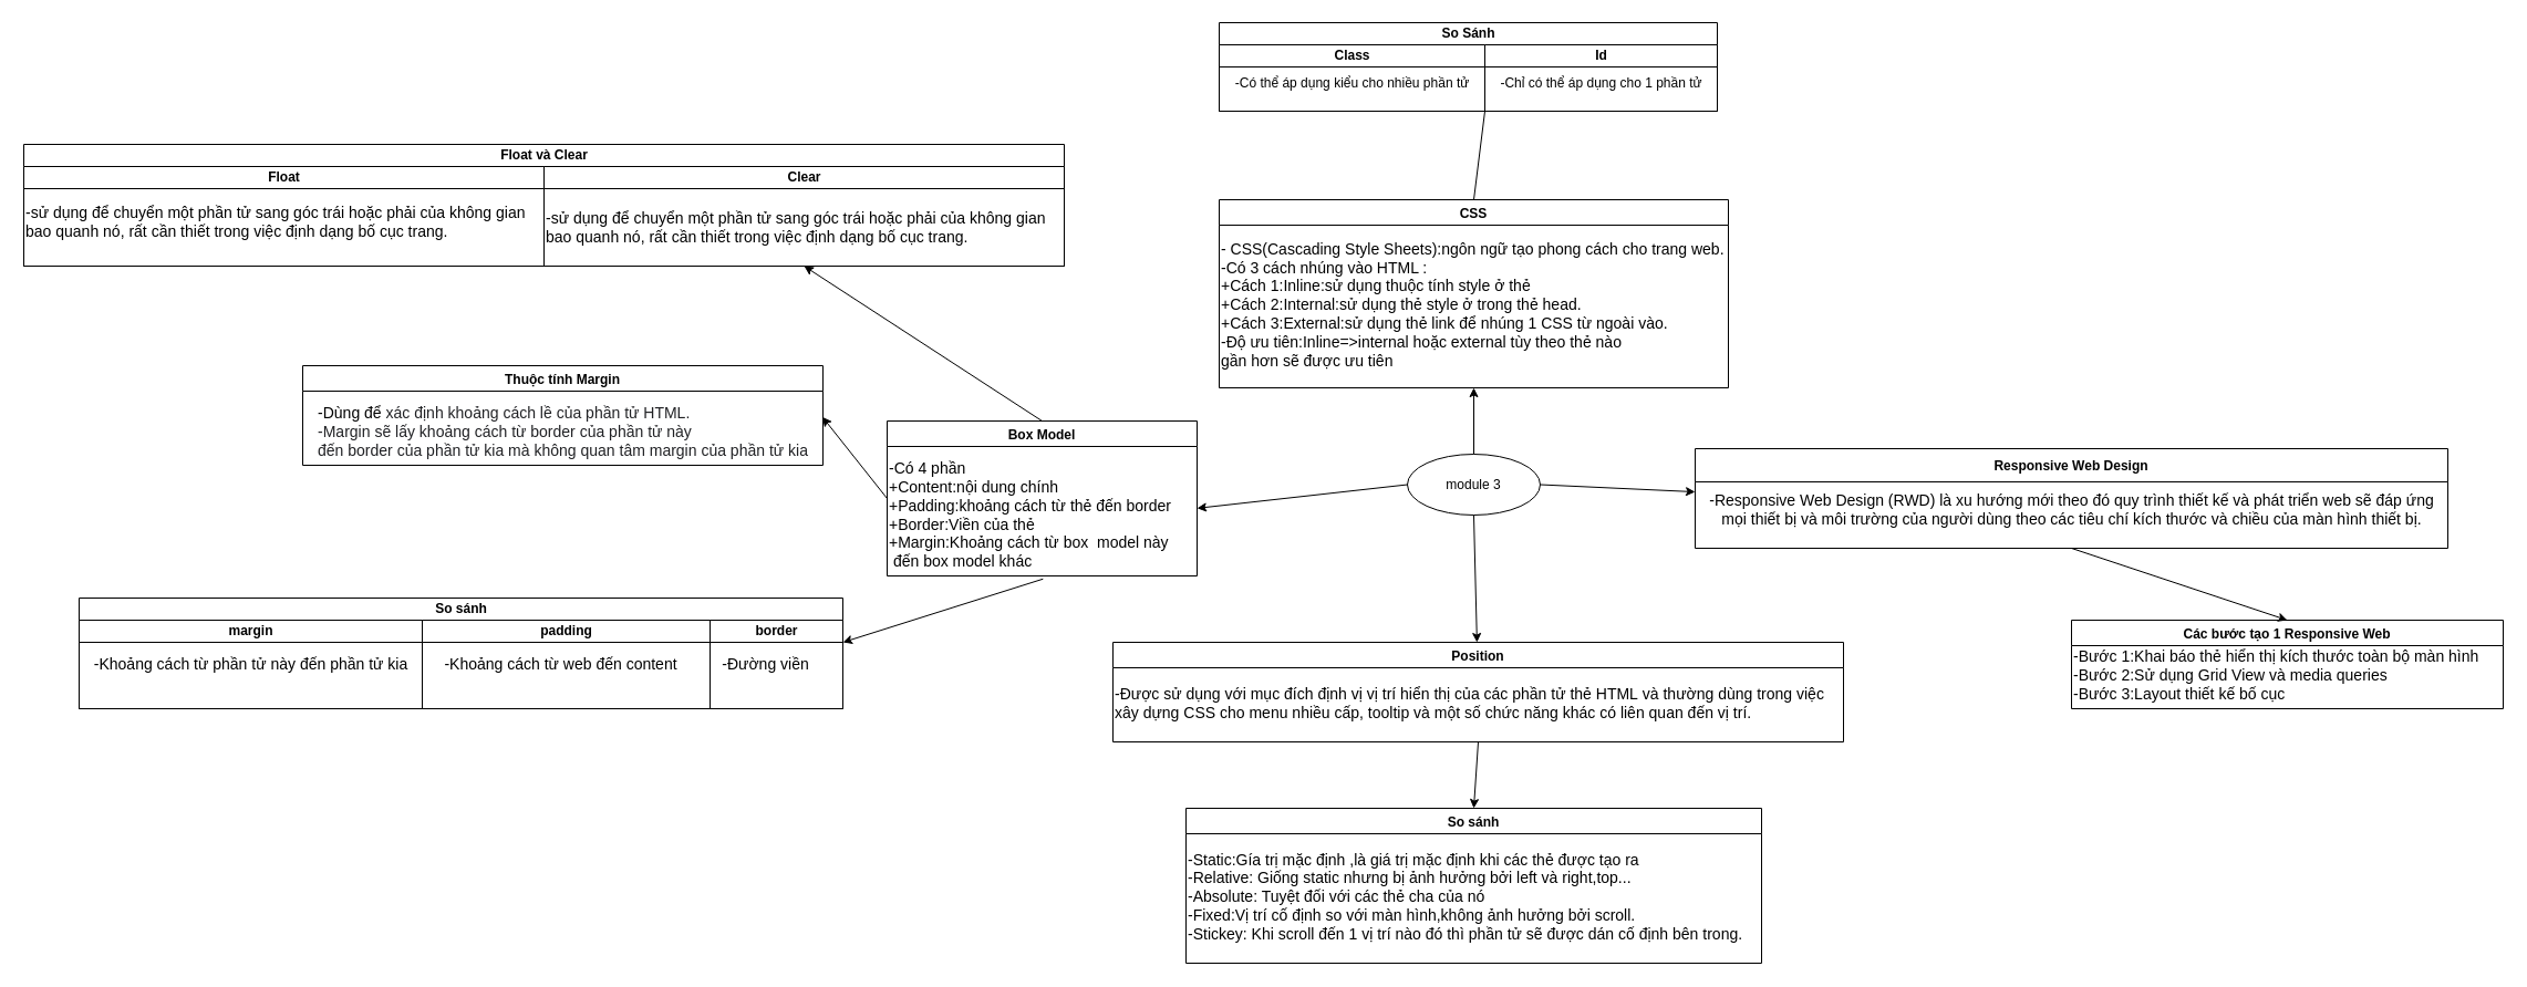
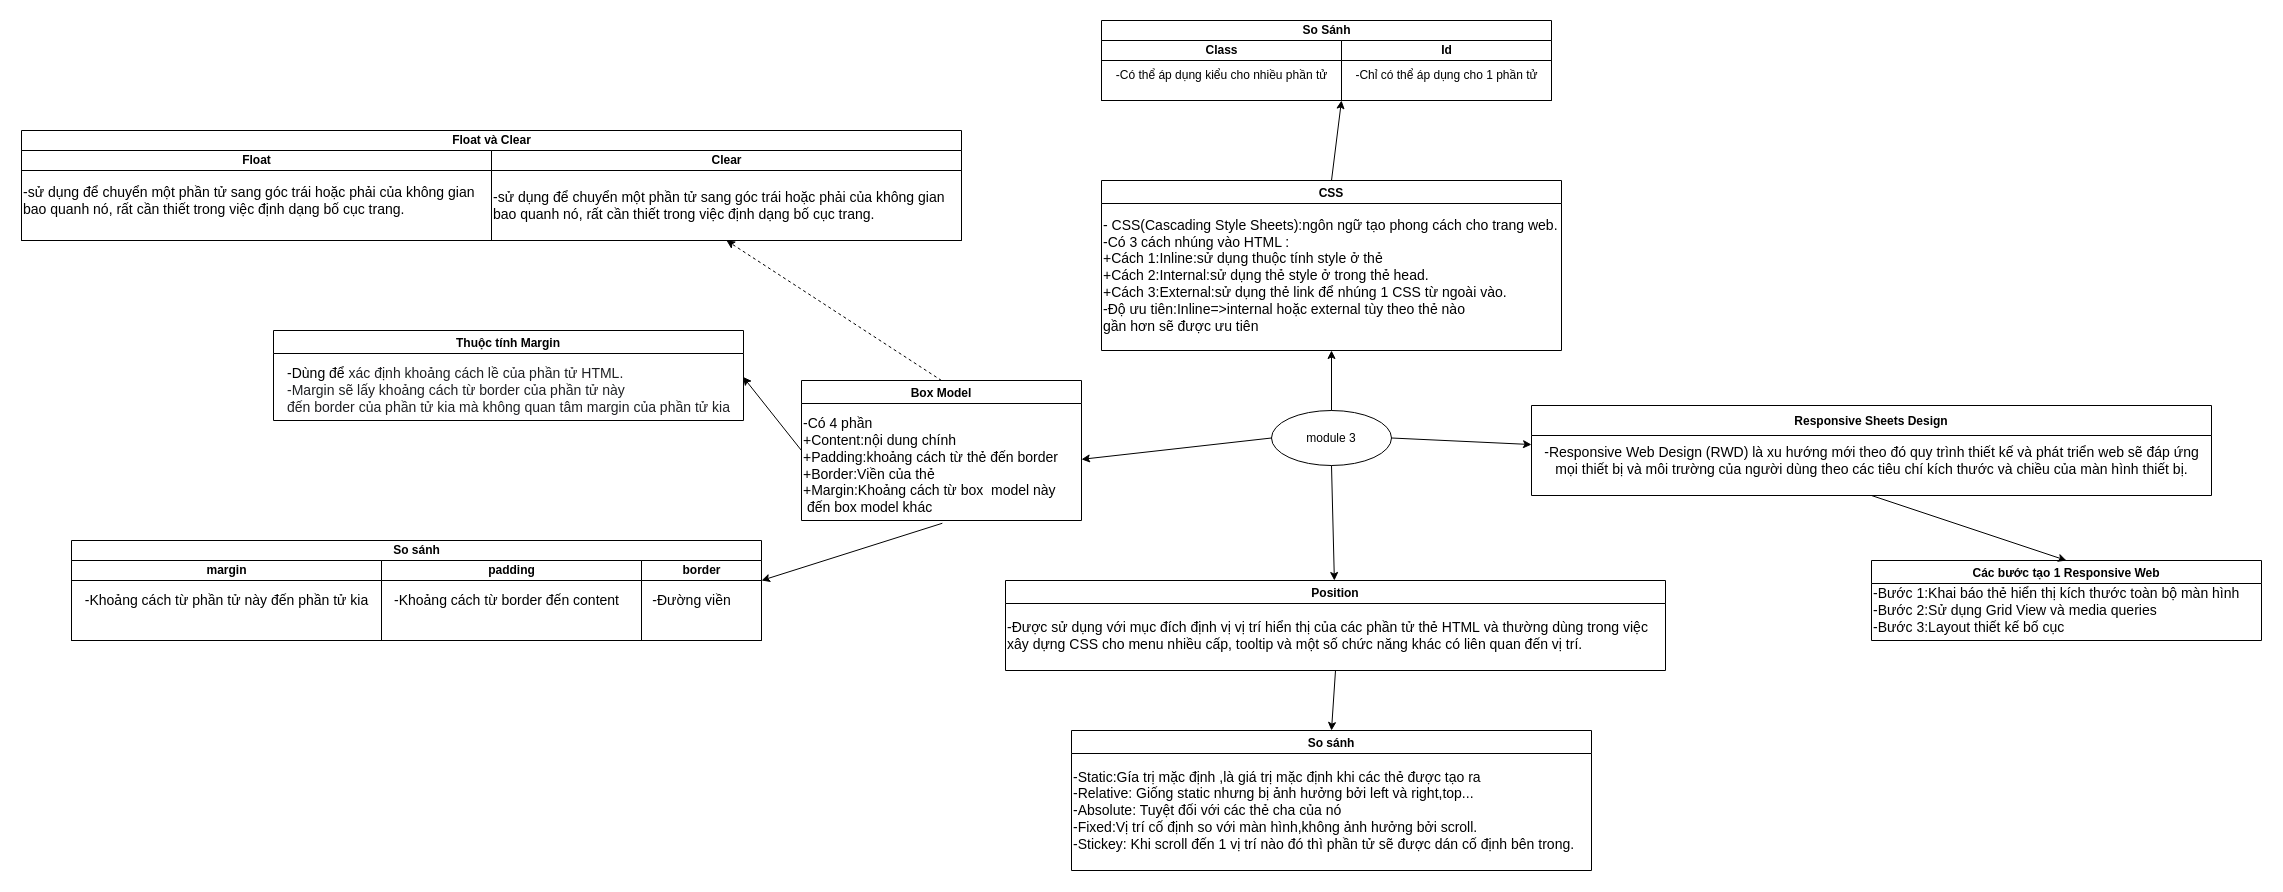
  <mxCell id="0" />
  <mxCell id="1" parent="0" />
  <mxCell id="2" value="module 3" style="ellipse;whiteSpace=wrap;html=1;" vertex="1" parent="1"><mxGeometry x="1271" y="410" width="120" height="55" as="geometry" /></mxCell>
  <mxCell id="3" value="CSS" style="swimlane;" vertex="1" parent="1"><mxGeometry x="1101" y="180" width="460" height="170" as="geometry" /></mxCell>
  <mxCell id="4" value="&lt;font style=&quot;font-size: 14px;&quot;&gt;- CSS(Cascading Style Sheets):ngôn ngữ tạo phong cách cho trang web.&lt;br&gt;-Có 3 cách nhúng vào HTML :&lt;br&gt;+Cách 1:Inline:sử dụng thuộc tính style ở thẻ&lt;br&gt;+Cách 2:Internal:sử dụng thẻ style ở trong thẻ head.&lt;br&gt;+Cách 3:External:sử dụng thẻ link để nhúng 1 CSS từ ngoài vào.&lt;br&gt;-Độ ưu tiên:Inline=&amp;gt;internal hoặc external tùy theo thẻ nào &lt;br&gt;gần hơn sẽ được ưu tiên&lt;/font&gt;" style="text;html=1;align=left;verticalAlign=middle;resizable=0;points=[];autosize=1;strokeColor=none;fillColor=none;" vertex="1" parent="3"><mxGeometry y="30" width="480" height="130" as="geometry" /></mxCell>
  <mxCell id="5" value="So Sánh" style="swimlane;childLayout=stackLayout;resizeParent=1;resizeParentMax=0;startSize=20;html=1;" vertex="1" parent="1"><mxGeometry x="1101" y="20" width="450" height="80" as="geometry" /></mxCell>
  <mxCell id="6" value="Class" style="swimlane;startSize=20;html=1;" vertex="1" parent="5"><mxGeometry y="20" width="240" height="60" as="geometry" /></mxCell>
  <mxCell id="7" value="-Có thể áp dụng kiểu cho nhiều phần tử" style="text;html=1;align=center;verticalAlign=middle;resizable=0;points=[];autosize=1;strokeColor=none;fillColor=none;" vertex="1" parent="6"><mxGeometry x="-4.547e-13" y="20" width="240" height="30" as="geometry" /></mxCell>
  <mxCell id="8" value="Id" style="swimlane;startSize=20;html=1;" vertex="1" parent="5"><mxGeometry x="240" y="20" width="210" height="60" as="geometry" /></mxCell>
  <mxCell id="9" value="-Chỉ có thể áp dụng cho 1 phần tử&lt;br&gt;" style="text;html=1;align=center;verticalAlign=middle;resizable=0;points=[];autosize=1;strokeColor=none;fillColor=none;" vertex="1" parent="8"><mxGeometry y="20" width="210" height="30" as="geometry" /></mxCell>
  <mxCell id="10" value="Box Model" style="swimlane;" vertex="1" parent="1"><mxGeometry x="801" y="380" width="280" height="140" as="geometry" /></mxCell>
  <mxCell id="11" value="&lt;font style=&quot;font-size: 14px;&quot;&gt;-Có 4 phần&lt;br&gt;+Content:nội dung chính&lt;br&gt;+Padding:khoảng cách từ thẻ đến border&lt;br&gt;+Border:Viền của thẻ&lt;br&gt;+Margin:Khoảng cách từ box&amp;nbsp; model này&lt;br&gt;&amp;nbsp;đến box model khác&lt;/font&gt;" style="text;html=1;align=left;verticalAlign=middle;resizable=0;points=[];autosize=1;strokeColor=none;fillColor=none;" vertex="1" parent="10"><mxGeometry y="30" width="280" height="110" as="geometry" /></mxCell>
  <mxCell id="12" value="Thuộc tính Margin" style="swimlane;" vertex="1" parent="1"><mxGeometry x="273" y="330" width="470" height="90" as="geometry" /></mxCell>
  <mxCell id="13" value="&lt;div style=&quot;text-align: left;&quot;&gt;&lt;font style=&quot;font-size: 14px;&quot;&gt;&lt;span style=&quot;background-color: initial;&quot;&gt;-Dùng để &lt;/span&gt;&lt;font style=&quot;&quot; face=&quot;Google Sans, arial, sans-serif&quot; color=&quot;#202124&quot;&gt;&lt;span style=&quot;background-color: rgb(255, 255, 255);&quot;&gt;xác định khoảng cách lề của phần tử HTML.&lt;/span&gt;&lt;/font&gt;&lt;/font&gt;&lt;/div&gt;&lt;div style=&quot;text-align: left;&quot;&gt;&lt;font face=&quot;Google Sans, arial, sans-serif&quot; color=&quot;#202124&quot;&gt;&lt;span style=&quot;font-size: 14px; background-color: rgb(255, 255, 255);&quot;&gt;-Margin sẽ lấy khoảng cách từ border của phần tử này&amp;nbsp;&lt;/span&gt;&lt;/font&gt;&lt;/div&gt;&lt;div style=&quot;text-align: left;&quot;&gt;&lt;font face=&quot;Google Sans, arial, sans-serif&quot; color=&quot;#202124&quot;&gt;&lt;span style=&quot;font-size: 14px; background-color: rgb(255, 255, 255);&quot;&gt;đến border của phần tử kia mà không quan tâm margin của phần tử kia&lt;/span&gt;&lt;/font&gt;&lt;/div&gt;" style="text;html=1;align=center;verticalAlign=middle;resizable=0;points=[];autosize=1;strokeColor=none;fillColor=none;" vertex="1" parent="12"><mxGeometry y="30" width="470" height="60" as="geometry" /></mxCell>
  <mxCell id="14" value="So sánh" style="swimlane;childLayout=stackLayout;resizeParent=1;resizeParentMax=0;startSize=20;html=1;" vertex="1" parent="1"><mxGeometry x="71" y="540" width="690" height="100" as="geometry" /></mxCell>
  <mxCell id="15" value="margin" style="swimlane;startSize=20;html=1;" vertex="1" parent="14"><mxGeometry y="20" width="310" height="80" as="geometry" /></mxCell>
  <mxCell id="16" value="&lt;font style=&quot;font-size: 14px;&quot;&gt;-Khoảng cách từ phần tử này đến phần tử kia&lt;/font&gt;" style="text;html=1;align=center;verticalAlign=middle;resizable=0;points=[];autosize=1;strokeColor=none;fillColor=none;" vertex="1" parent="15"><mxGeometry x="-4.547e-13" y="25" width="310" height="30" as="geometry" /></mxCell>
  <mxCell id="17" value="padding" style="swimlane;startSize=20;html=1;" vertex="1" parent="14"><mxGeometry x="310" y="20" width="260" height="80" as="geometry" /></mxCell>
- <mxCell id="18" value="&lt;font style=&quot;font-size: 14px;&quot;&gt;-Khoảng cách từ web đến content&lt;/font&gt;" style="text;html=1;align=center;verticalAlign=middle;resizable=0;points=[];autosize=1;strokeColor=none;fillColor=none;" vertex="1" parent="17"><mxGeometry y="25" width="250" height="30" as="geometry" /></mxCell>
+ <mxCell id="18" value="&lt;font style=&quot;font-size: 14px;&quot;&gt;-Khoảng cách từ border đến content&lt;/font&gt;" style="text;html=1;align=center;verticalAlign=middle;resizable=0;points=[];autosize=1;strokeColor=none;fillColor=none;" vertex="1" parent="17"><mxGeometry y="25" width="250" height="30" as="geometry" /></mxCell>
  <mxCell id="19" value="border" style="swimlane;startSize=20;html=1;" vertex="1" parent="14"><mxGeometry x="570" y="20" width="120" height="80" as="geometry" /></mxCell>
  <mxCell id="20" value="&lt;font style=&quot;font-size: 14px;&quot;&gt;-Đường viền&lt;/font&gt;" style="text;html=1;align=center;verticalAlign=middle;resizable=0;points=[];autosize=1;strokeColor=none;fillColor=none;" vertex="1" parent="19"><mxGeometry y="25" width="100" height="30" as="geometry" /></mxCell>
  <mxCell id="21" value="Float và Clear" style="swimlane;childLayout=stackLayout;resizeParent=1;resizeParentMax=0;startSize=20;html=1;" vertex="1" parent="1"><mxGeometry x="21" y="130" width="940.0" height="110" as="geometry" /></mxCell>
  <mxCell id="22" value="Float" style="swimlane;startSize=20;html=1;" vertex="1" parent="21"><mxGeometry y="20" width="470.0" height="90" as="geometry" /></mxCell>
  <mxCell id="23" value="&lt;font style=&quot;font-size: 14px;&quot;&gt;-sử dụng để chuyển một phần tử sang góc trái hoặc phải của không gian &lt;br&gt;bao quanh nó,&amp;nbsp;rất cần thiết trong việc định dạng bố cục trang.&lt;/font&gt;" style="text;html=1;align=left;verticalAlign=middle;resizable=0;points=[];autosize=1;strokeColor=none;fillColor=none;" vertex="1" parent="22"><mxGeometry x="-4.547e-13" y="25" width="470" height="50" as="geometry" /></mxCell>
  <mxCell id="24" value="Clear" style="swimlane;startSize=20;html=1;" vertex="1" parent="21"><mxGeometry x="470.0" y="20" width="470" height="90" as="geometry" /></mxCell>
  <mxCell id="25" value="&lt;font style=&quot;font-size: 14px;&quot;&gt;-sử dụng để chuyển một phần tử sang góc trái hoặc phải của không gian &lt;br&gt;bao quanh nó, rất cần thiết trong việc định dạng bố cục trang.&lt;/font&gt;" style="text;html=1;align=left;verticalAlign=middle;resizable=0;points=[];autosize=1;strokeColor=none;fillColor=none;" vertex="1" parent="24"><mxGeometry y="30" width="470" height="50" as="geometry" /></mxCell>
- <mxCell id="26" value="Responsive Web Design" style="swimlane;startSize=30;" vertex="1" parent="1"><mxGeometry x="1531" y="405" width="680" height="90" as="geometry" /></mxCell>
+ <mxCell id="26" value="Responsive Sheets Design" style="swimlane;startSize=30;" vertex="1" parent="1"><mxGeometry x="1531" y="405" width="680" height="90" as="geometry" /></mxCell>
  <mxCell id="27" value="&lt;font style=&quot;font-size: 14px;&quot;&gt;-Responsive Web Design (RWD)&amp;nbsp;là xu hướng mới theo đó quy trình thiết kế và phát triển web sẽ đáp ứng &lt;br&gt;mọi thiết bị và môi trường của người dùng theo các tiêu chí kích thước và chiều của màn hình thiết bị.&lt;/font&gt;" style="text;html=1;align=center;verticalAlign=middle;resizable=0;points=[];autosize=1;strokeColor=none;fillColor=none;" vertex="1" parent="26"><mxGeometry y="30" width="680" height="50" as="geometry" /></mxCell>
  <mxCell id="28" value="Các bước tạo 1 Responsive Web" style="swimlane;" vertex="1" parent="1"><mxGeometry x="1871" y="560" width="390" height="80" as="geometry" /></mxCell>
  <mxCell id="29" value="&lt;font style=&quot;font-size: 14px;&quot;&gt;-Bước 1:Khai báo thẻ hiển thị kích thước toàn bộ màn hình&lt;br&gt;-Bước 2:Sử dụng Grid View và media queries&lt;br&gt;-Bước 3:Layout thiết kế bố cục&lt;/font&gt;" style="text;html=1;align=left;verticalAlign=middle;resizable=0;points=[];autosize=1;strokeColor=none;fillColor=none;" vertex="1" parent="28"><mxGeometry y="20" width="390" height="60" as="geometry" /></mxCell>
  <mxCell id="30" value="Position" style="swimlane;" vertex="1" parent="1"><mxGeometry x="1005" y="580" width="660" height="90" as="geometry" /></mxCell>
  <mxCell id="31" value="&lt;font style=&quot;font-size: 14px;&quot;&gt;-Được sử dụng với mục đích định vị vị trí hiển thị của các phần tử thẻ&amp;nbsp;HTML&amp;nbsp;và thường dùng trong việc &lt;br&gt;xây dựng CSS cho menu nhiều cấp, tooltip và một số chức năng khác có liên quan đến vị trí.&lt;/font&gt;" style="text;html=1;align=left;verticalAlign=middle;resizable=0;points=[];autosize=1;strokeColor=none;fillColor=none;" vertex="1" parent="30"><mxGeometry y="30" width="660" height="50" as="geometry" /></mxCell>
  <mxCell id="32" value="So sánh" style="swimlane;" vertex="1" parent="1"><mxGeometry x="1071" y="730" width="520" height="140" as="geometry" /></mxCell>
  <mxCell id="33" value="&lt;font style=&quot;font-size: 14px;&quot;&gt;-Static:Gía trị mặc định ,là giá trị mặc định khi các thẻ được tạo ra&lt;br&gt;-Relative: Giống static nhưng bị ảnh hưởng bởi left và right,top...&lt;br&gt;-Absolute: Tuyệt đối với các thẻ cha của nó&lt;br&gt;-Fixed:Vị trí cố định so với màn hình,không ảnh hưởng bởi scroll.&lt;br&gt;-Stickey: Khi scroll đến 1 vị trí nào đó thì phần tử sẽ được dán cố định bên trong.&lt;/font&gt;" style="text;html=1;align=left;verticalAlign=middle;resizable=0;points=[];autosize=1;strokeColor=none;fillColor=none;" vertex="1" parent="32"><mxGeometry y="30" width="520" height="100" as="geometry" /></mxCell>
  <mxCell id="34" value="" style="endArrow=classic;html=1;rounded=0;exitX=0.5;exitY=0;exitDx=0;exitDy=0;entryX=0.5;entryY=1;entryDx=0;entryDy=0;" edge="1" parent="1" source="2" target="3"><mxGeometry width="50" height="50" relative="1" as="geometry"><mxPoint x="1171" y="650" as="sourcePoint" /><mxPoint x="1221" y="600" as="targetPoint" /></mxGeometry></mxCell>
- <mxCell id="35" value="" style="endArrow=none;html=1;rounded=0;exitX=0.5;exitY=0;exitDx=0;exitDy=0;entryX=1;entryY=1;entryDx=0;entryDy=0;" edge="1" parent="1" source="3" target="6"><mxGeometry width="50" height="50" relative="1" as="geometry"><mxPoint x="1171" y="350" as="sourcePoint" /><mxPoint x="1221" y="300" as="targetPoint" /></mxGeometry></mxCell>
+ <mxCell id="35" value="" style="endArrow=classic;html=1;rounded=0;exitX=0.5;exitY=0;exitDx=0;exitDy=0;entryX=1;entryY=1;entryDx=0;entryDy=0;" edge="1" parent="1" source="3" target="6"><mxGeometry width="50" height="50" relative="1" as="geometry"><mxPoint x="1171" y="350" as="sourcePoint" /><mxPoint x="1221" y="300" as="targetPoint" /></mxGeometry></mxCell>
  <mxCell id="36" value="" style="endArrow=classic;html=1;rounded=0;exitX=0;exitY=0.5;exitDx=0;exitDy=0;entryX=1;entryY=0.444;entryDx=0;entryDy=0;entryPerimeter=0;" edge="1" parent="1" source="2" target="11"><mxGeometry width="50" height="50" relative="1" as="geometry"><mxPoint x="1171" y="350" as="sourcePoint" /><mxPoint x="1221" y="300" as="targetPoint" /></mxGeometry></mxCell>
  <mxCell id="37" value="" style="endArrow=classic;html=1;rounded=0;exitX=0;exitY=0.364;exitDx=0;exitDy=0;exitPerimeter=0;entryX=0.999;entryY=0.273;entryDx=0;entryDy=0;entryPerimeter=0;" edge="1" parent="1" source="11" target="13"><mxGeometry width="50" height="50" relative="1" as="geometry"><mxPoint x="1171" y="350" as="sourcePoint" /><mxPoint x="1221" y="300" as="targetPoint" /></mxGeometry></mxCell>
  <mxCell id="38" value="" style="endArrow=classic;html=1;rounded=0;exitX=0.503;exitY=1.025;exitDx=0;exitDy=0;exitPerimeter=0;entryX=1;entryY=0.25;entryDx=0;entryDy=0;" edge="1" parent="1" source="11" target="19"><mxGeometry width="50" height="50" relative="1" as="geometry"><mxPoint x="1171" y="450" as="sourcePoint" /><mxPoint x="1221" y="400" as="targetPoint" /></mxGeometry></mxCell>
- <mxCell id="39" value="" style="endArrow=classic;html=1;rounded=0;exitX=0.5;exitY=0;exitDx=0;exitDy=0;entryX=0.5;entryY=1;entryDx=0;entryDy=0;" edge="1" parent="1" source="10" target="24"><mxGeometry width="50" height="50" relative="1" as="geometry"><mxPoint x="1171" y="450" as="sourcePoint" /><mxPoint x="1221" y="400" as="targetPoint" /></mxGeometry></mxCell>
+ <mxCell id="39" value="" style="endArrow=classic;html=1;rounded=0;exitX=0.5;exitY=0;exitDx=0;exitDy=0;entryX=0.5;entryY=1;entryDx=0;entryDy=0;dashed=1;" edge="1" parent="1" source="10" target="24"><mxGeometry width="50" height="50" relative="1" as="geometry"><mxPoint x="1171" y="450" as="sourcePoint" /><mxPoint x="1221" y="400" as="targetPoint" /></mxGeometry></mxCell>
  <mxCell id="40" value="" style="endArrow=classic;html=1;rounded=0;exitX=0.5;exitY=1;exitDx=0;exitDy=0;" edge="1" parent="1" source="2" target="30"><mxGeometry width="50" height="50" relative="1" as="geometry"><mxPoint x="1171" y="550" as="sourcePoint" /><mxPoint x="1221" y="500" as="targetPoint" /></mxGeometry></mxCell>
  <mxCell id="41" value="" style="endArrow=classic;html=1;rounded=0;exitX=0.5;exitY=1;exitDx=0;exitDy=0;entryX=0.5;entryY=0;entryDx=0;entryDy=0;" edge="1" parent="1" source="30" target="32"><mxGeometry width="50" height="50" relative="1" as="geometry"><mxPoint x="1171" y="550" as="sourcePoint" /><mxPoint x="1221" y="500" as="targetPoint" /></mxGeometry></mxCell>
  <mxCell id="42" value="" style="endArrow=classic;html=1;rounded=0;exitX=1;exitY=0.5;exitDx=0;exitDy=0;" edge="1" parent="1" source="2" target="27"><mxGeometry width="50" height="50" relative="1" as="geometry"><mxPoint x="1791" y="550" as="sourcePoint" /><mxPoint x="1841" y="500" as="targetPoint" /></mxGeometry></mxCell>
  <mxCell id="43" value="" style="endArrow=classic;html=1;rounded=0;exitX=0.5;exitY=1;exitDx=0;exitDy=0;entryX=0.5;entryY=0;entryDx=0;entryDy=0;" edge="1" parent="1" source="26" target="28"><mxGeometry width="50" height="50" relative="1" as="geometry"><mxPoint x="1791" y="550" as="sourcePoint" /><mxPoint x="1841" y="500" as="targetPoint" /></mxGeometry></mxCell>
